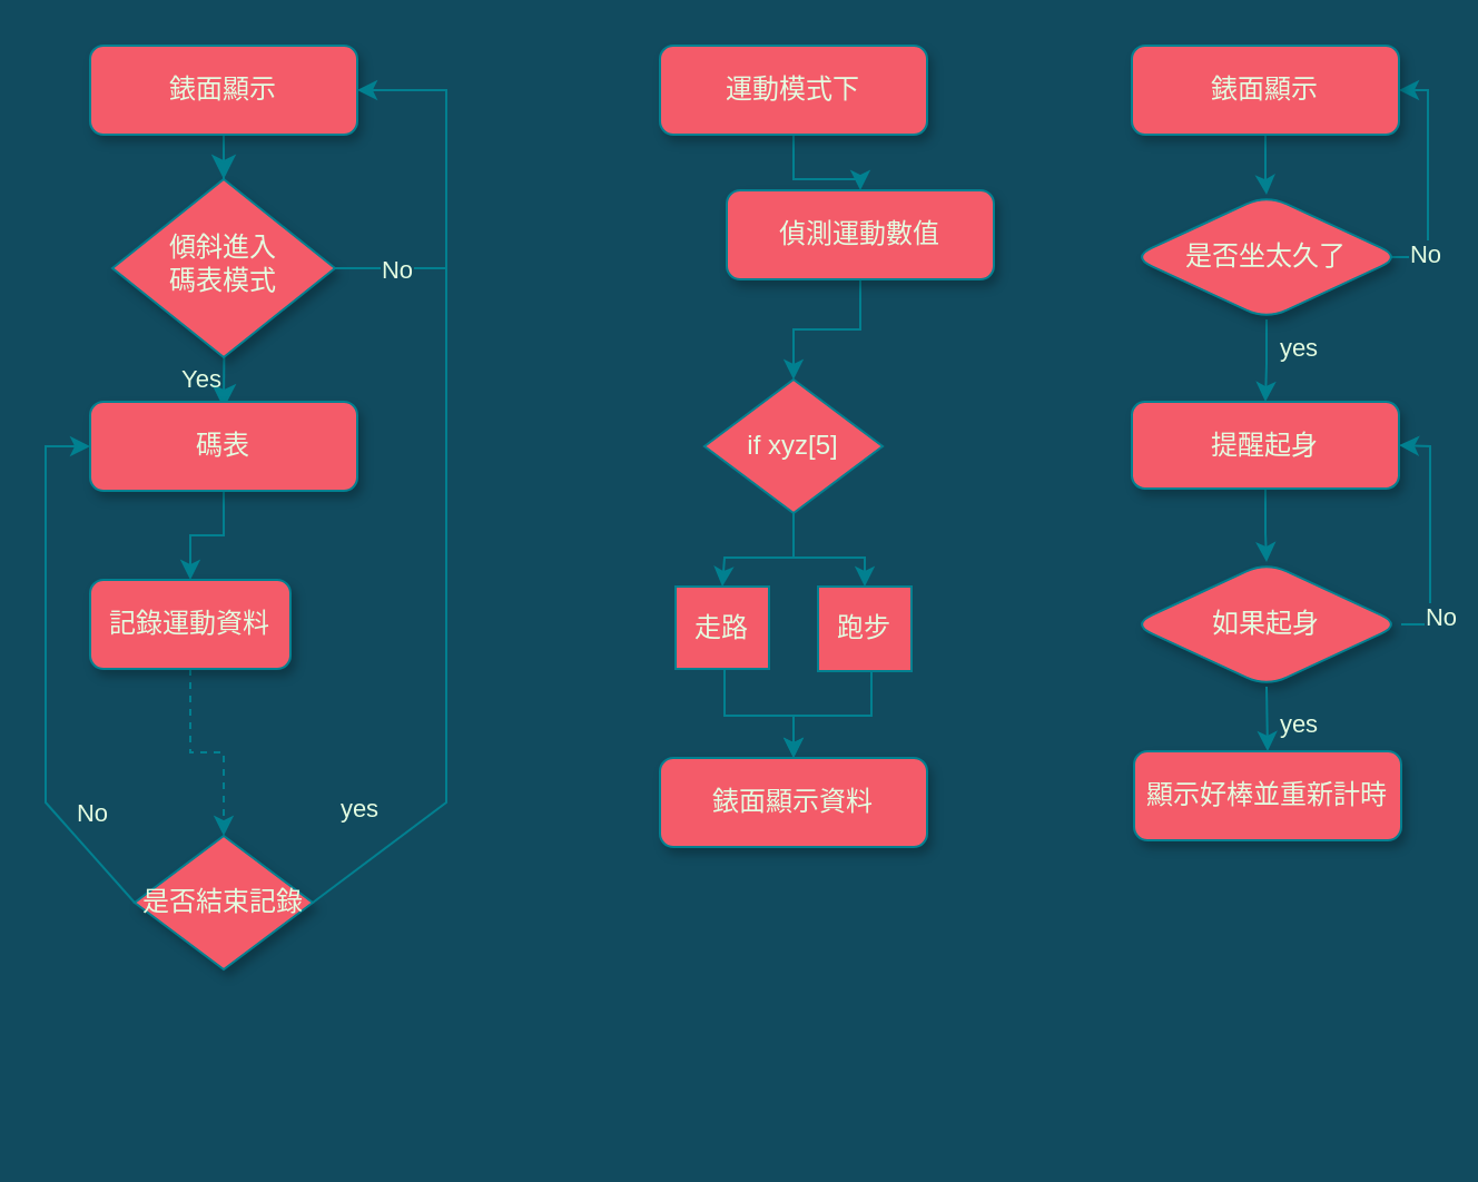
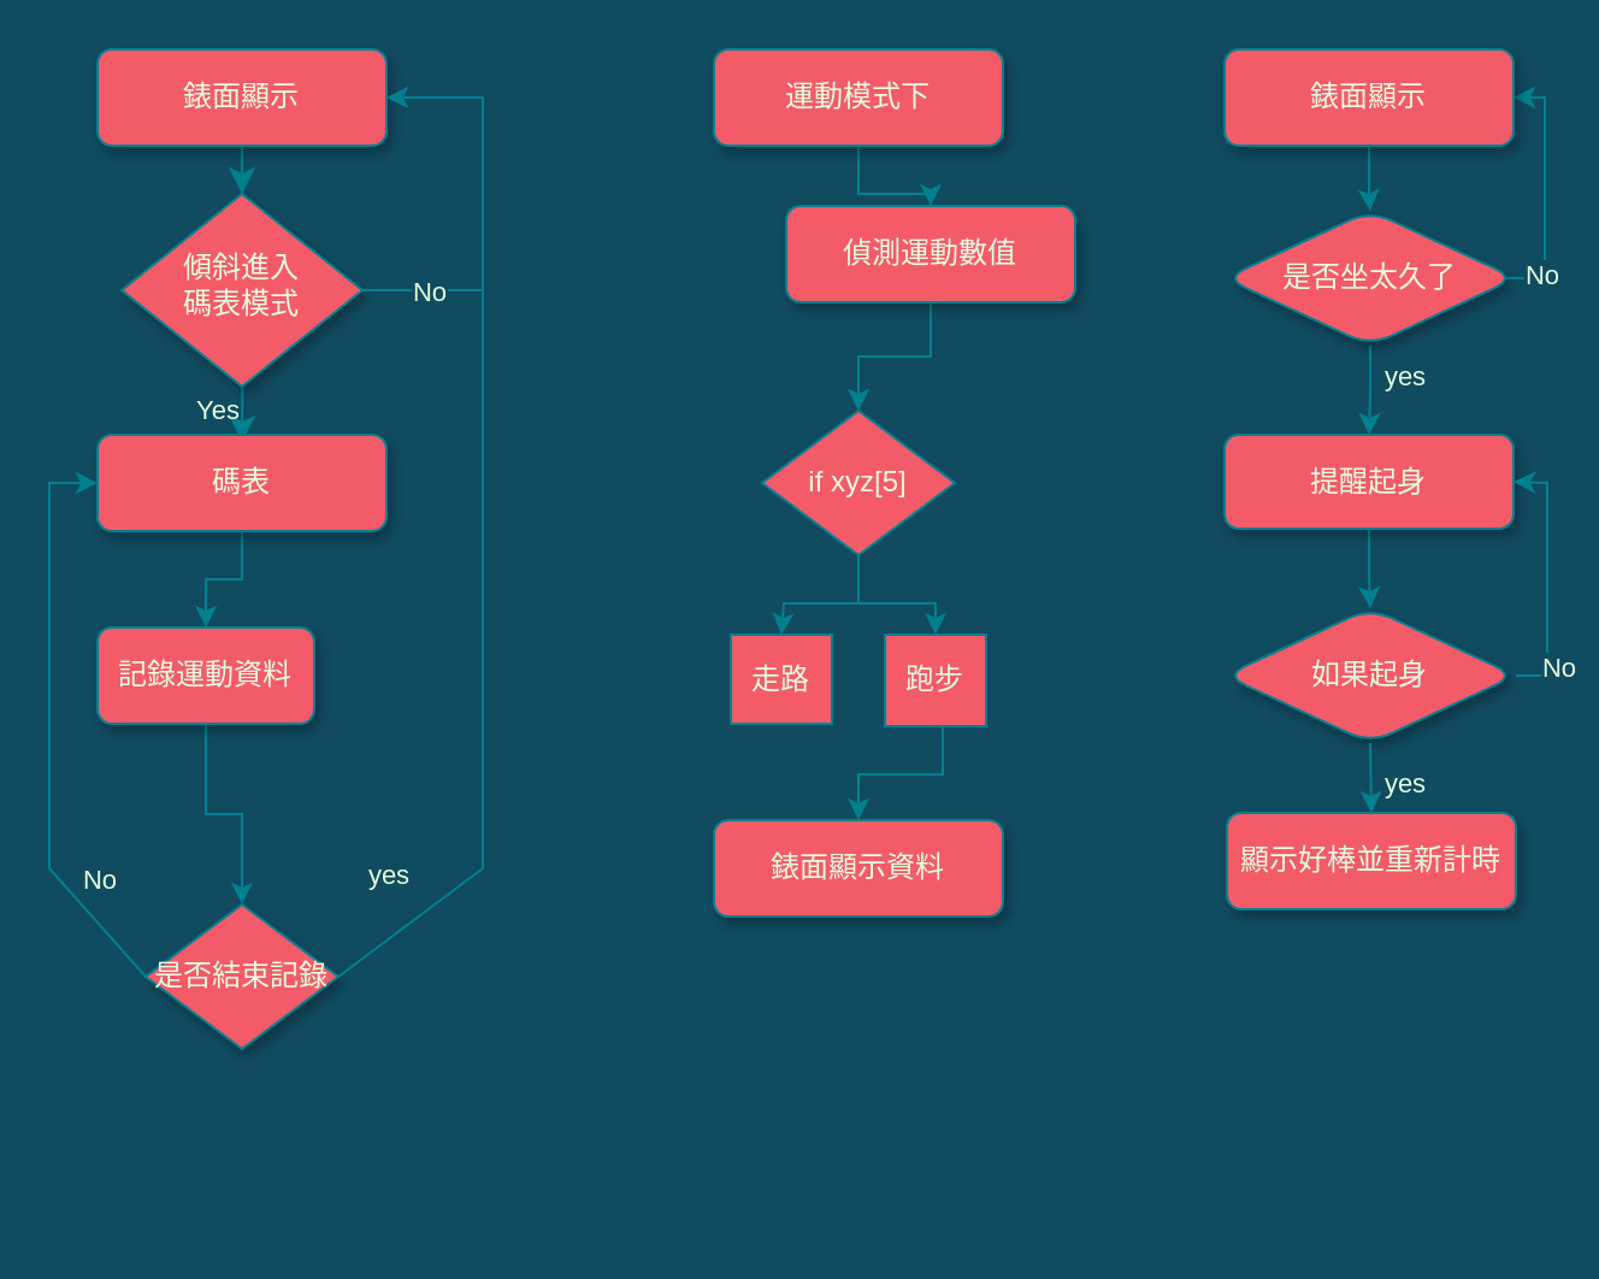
  <mxCell id="0" />
  <mxCell id="1" parent="0" />
  <mxCell id="2" value="" style="endArrow=classic;html=1;rounded=0;strokeColor=#028090;fontColor=#E4FDE1;fillColor=#F45B69;entryX=1;entryY=0.5;entryDx=0;entryDy=0;exitX=0.942;exitY=0.5;exitDx=0;exitDy=0;exitPerimeter=0;" edge="1" parent="1" source="34" target="32"><mxGeometry width="50" height="50" relative="1" as="geometry"><mxPoint x="492" y="249" as="sourcePoint" /><mxPoint x="542" y="199" as="targetPoint" /><Array as="points"><mxPoint x="641" y="115" /><mxPoint x="641" y="40" /></Array></mxGeometry></mxCell>
  <mxCell id="3" value="" style="rounded=0;html=1;jettySize=auto;orthogonalLoop=1;fontSize=11;endArrow=classic;endFill=1;endSize=8;strokeWidth=1;shadow=0;labelBackgroundColor=none;edgeStyle=orthogonalEdgeStyle;fontColor=#E4FDE1;labelBorderColor=none;strokeColor=#028090;" parent="1" source="4" target="6" edge="1"><mxGeometry relative="1" as="geometry" /></mxCell>
  <mxCell id="4" value="錶面顯示" style="rounded=1;whiteSpace=wrap;html=1;fontSize=12;glass=0;strokeWidth=1;shadow=1;fontColor=#E4FDE1;strokeColor=#028090;fillColor=#F45B69;" parent="1" vertex="1"><mxGeometry x="40" y="20" width="120" height="40" as="geometry" /></mxCell>
  <mxCell id="5" value="Yes" style="edgeStyle=orthogonalEdgeStyle;rounded=0;html=1;jettySize=auto;orthogonalLoop=1;fontSize=11;endArrow=classic;endFill=1;endSize=8;strokeWidth=1;shadow=0;labelBackgroundColor=none;exitX=0.502;exitY=0.983;exitDx=0;exitDy=0;exitPerimeter=0;fontColor=#E4FDE1;labelBorderColor=none;strokeColor=#028090;" parent="1" source="6" edge="1"><mxGeometry x="-0.06" y="-10" relative="1" as="geometry"><mxPoint as="offset" /><mxPoint x="100" y="163" as="sourcePoint" /><mxPoint x="100" y="183" as="targetPoint" /></mxGeometry></mxCell>
  <mxCell id="6" value="傾斜進入&lt;br&gt;碼表模式" style="rhombus;whiteSpace=wrap;html=1;shadow=1;fontFamily=Helvetica;fontSize=12;align=center;strokeWidth=1;spacing=6;spacingTop=-4;fontColor=#E4FDE1;strokeColor=#028090;fillColor=#F45B69;" parent="1" vertex="1"><mxGeometry x="50" y="80" width="100" height="80" as="geometry" /></mxCell>
  <mxCell id="7" value="" style="edgeStyle=orthogonalEdgeStyle;rounded=0;orthogonalLoop=1;jettySize=auto;html=1;fontColor=#E4FDE1;labelBorderColor=none;strokeColor=#028090;labelBackgroundColor=#114B5F;" edge="1" parent="1" source="8" target="10"><mxGeometry relative="1" as="geometry" /></mxCell>
  <mxCell id="8" value="碼表" style="rounded=1;whiteSpace=wrap;html=1;fontSize=12;glass=0;strokeWidth=1;shadow=1;fontColor=#E4FDE1;strokeColor=#028090;fillColor=#F45B69;" parent="1" vertex="1"><mxGeometry x="40" y="180" width="120" height="40" as="geometry" /></mxCell>
- <mxCell id="9" value="" style="edgeStyle=orthogonalEdgeStyle;rounded=0;orthogonalLoop=1;jettySize=auto;html=1;fontColor=#E4FDE1;labelBorderColor=none;strokeColor=#028090;labelBackgroundColor=#114B5F;dashed=1;" edge="1" parent="1" source="10" target="11"><mxGeometry relative="1" as="geometry" /></mxCell>
+ <mxCell id="9" value="" style="edgeStyle=orthogonalEdgeStyle;rounded=0;orthogonalLoop=1;jettySize=auto;html=1;fontColor=#E4FDE1;labelBorderColor=none;strokeColor=#028090;labelBackgroundColor=#114B5F;" edge="1" parent="1" source="10" target="11"><mxGeometry relative="1" as="geometry" /></mxCell>
  <mxCell id="10" value="記錄運動資料" style="rounded=1;whiteSpace=wrap;html=1;fontSize=12;glass=0;strokeWidth=1;shadow=1;fontColor=#E4FDE1;strokeColor=#028090;fillColor=#F45B69;" vertex="1" parent="1"><mxGeometry x="40" y="260" width="90" height="40" as="geometry" /></mxCell>
  <mxCell id="11" value="是否結束記錄" style="rhombus;whiteSpace=wrap;html=1;rounded=0;glass=0;strokeWidth=1;shadow=1;fontColor=#E4FDE1;strokeColor=#028090;fillColor=#F45B69;" vertex="1" parent="1"><mxGeometry x="60" y="375" width="80" height="60" as="geometry" /></mxCell>
  <mxCell id="12" value="" style="endArrow=classic;html=1;rounded=0;entryX=1;entryY=0.5;entryDx=0;entryDy=0;exitX=1;exitY=0.5;exitDx=0;exitDy=0;fontColor=#E4FDE1;labelBorderColor=none;strokeColor=#028090;labelBackgroundColor=#114B5F;" edge="1" parent="1" source="11" target="4"><mxGeometry width="50" height="50" relative="1" as="geometry"><mxPoint x="130" y="440" as="sourcePoint" /><mxPoint x="200" y="120" as="targetPoint" /><Array as="points"><mxPoint x="200" y="360" /><mxPoint x="200" y="40" /></Array></mxGeometry></mxCell>
  <mxCell id="13" value="yes" style="edgeLabel;html=1;align=center;verticalAlign=middle;resizable=0;points=[];fontColor=#E4FDE1;labelBorderColor=none;labelBackgroundColor=#114B5F;" vertex="1" connectable="0" parent="12"><mxGeometry x="0.804" y="4" relative="1" as="geometry"><mxPoint x="-36" y="319" as="offset" /></mxGeometry></mxCell>
  <mxCell id="14" value="" style="endArrow=none;html=1;rounded=0;exitX=1;exitY=0.5;exitDx=0;exitDy=0;fontColor=#E4FDE1;labelBorderColor=none;strokeColor=#028090;labelBackgroundColor=#114B5F;" edge="1" parent="1" source="6"><mxGeometry width="50" height="50" relative="1" as="geometry"><mxPoint x="200" y="220" as="sourcePoint" /><mxPoint x="200" y="120" as="targetPoint" /></mxGeometry></mxCell>
  <mxCell id="15" value="No" style="edgeLabel;html=1;align=center;verticalAlign=middle;resizable=0;points=[];fontColor=#E4FDE1;labelBorderColor=none;labelBackgroundColor=#114B5F;" vertex="1" connectable="0" parent="14"><mxGeometry x="0.076" relative="1" as="geometry"><mxPoint as="offset" /></mxGeometry></mxCell>
  <mxCell id="16" value="" style="endArrow=classic;html=1;rounded=0;exitX=0;exitY=0.5;exitDx=0;exitDy=0;entryX=0;entryY=0.5;entryDx=0;entryDy=0;fontColor=#E4FDE1;labelBorderColor=none;strokeColor=#028090;labelBackgroundColor=#114B5F;" edge="1" parent="1" source="11" target="8"><mxGeometry width="50" height="50" relative="1" as="geometry"><mxPoint x="140" y="290" as="sourcePoint" /><mxPoint x="190" y="240" as="targetPoint" /><Array as="points"><mxPoint x="20" y="360" /><mxPoint x="20" y="200" /><mxPoint x="30" y="200" /></Array></mxGeometry></mxCell>
  <mxCell id="17" value="No" style="edgeLabel;html=1;align=center;verticalAlign=middle;resizable=0;points=[];fontColor=#E4FDE1;labelBorderColor=none;labelBackgroundColor=#114B5F;" vertex="1" connectable="0" parent="16"><mxGeometry x="0.596" y="1" relative="1" as="geometry"><mxPoint x="21" y="136" as="offset" /></mxGeometry></mxCell>
  <mxCell id="18" value="" style="edgeStyle=orthogonalEdgeStyle;rounded=0;orthogonalLoop=1;jettySize=auto;html=1;strokeColor=#028090;fontColor=#E4FDE1;fillColor=#F45B69;" edge="1" parent="1" source="19" target="21"><mxGeometry relative="1" as="geometry" /></mxCell>
  <mxCell id="19" value="運動模式下" style="rounded=1;whiteSpace=wrap;html=1;fontSize=12;glass=0;strokeWidth=1;shadow=1;fontColor=#E4FDE1;strokeColor=#028090;fillColor=#F45B69;" vertex="1" parent="1"><mxGeometry x="296" y="20" width="120" height="40" as="geometry" /></mxCell>
  <mxCell id="20" value="" style="edgeStyle=orthogonalEdgeStyle;rounded=0;orthogonalLoop=1;jettySize=auto;html=1;strokeColor=#028090;fontColor=#E4FDE1;fillColor=#F45B69;" edge="1" parent="1" source="21" target="24"><mxGeometry relative="1" as="geometry"><mxPoint x="356" y="181" as="targetPoint" /></mxGeometry></mxCell>
  <mxCell id="21" value="偵測運動數值" style="rounded=1;whiteSpace=wrap;html=1;fontSize=12;glass=0;strokeWidth=1;shadow=1;fontColor=#E4FDE1;strokeColor=#028090;fillColor=#F45B69;" vertex="1" parent="1"><mxGeometry x="326" y="85" width="120" height="40" as="geometry" /></mxCell>
  <mxCell id="22" value="錶面顯示資料" style="rounded=1;whiteSpace=wrap;html=1;fontSize=12;glass=0;strokeWidth=1;shadow=1;fontColor=#E4FDE1;strokeColor=#028090;fillColor=#F45B69;" vertex="1" parent="1"><mxGeometry x="296" y="340" width="120" height="40" as="geometry" /></mxCell>
  <mxCell id="23" value="" style="edgeStyle=orthogonalEdgeStyle;rounded=0;orthogonalLoop=1;jettySize=auto;html=1;strokeColor=#028090;fontColor=#E4FDE1;fillColor=#F45B69;entryX=0.5;entryY=0;entryDx=0;entryDy=0;" edge="1" parent="1" source="24" target="29"><mxGeometry relative="1" as="geometry"><Array as="points"><mxPoint x="356" y="250" /><mxPoint x="388" y="250" /></Array></mxGeometry></mxCell>
  <mxCell id="24" value="if xyz[5]" style="rhombus;whiteSpace=wrap;html=1;strokeColor=#028090;fontColor=#E4FDE1;fillColor=#F45B69;" vertex="1" parent="1"><mxGeometry x="316" y="170" width="80" height="60" as="geometry" /></mxCell>
  <mxCell id="25" value="" style="edgeStyle=orthogonalEdgeStyle;rounded=0;orthogonalLoop=1;jettySize=auto;html=1;strokeColor=#028090;fontColor=#E4FDE1;fillColor=#F45B69;" edge="1" parent="1" source="29" target="22"><mxGeometry relative="1" as="geometry"><Array as="points"><mxPoint x="391" y="321" /><mxPoint x="356" y="321" /></Array></mxGeometry></mxCell>
- <mxCell id="26" value="" style="edgeStyle=orthogonalEdgeStyle;rounded=0;orthogonalLoop=1;jettySize=auto;html=1;strokeColor=#028090;fontColor=#E4FDE1;fillColor=#F45B69;" edge="1" parent="1" source="30" target="22"><mxGeometry relative="1" as="geometry"><Array as="points"><mxPoint x="325" y="321" /><mxPoint x="356" y="321" /></Array></mxGeometry></mxCell>
  <mxCell id="27" value="" style="endArrow=classic;html=1;rounded=0;strokeColor=#028090;fontColor=#E4FDE1;fillColor=#F45B69;entryX=0.5;entryY=0;entryDx=0;entryDy=0;exitX=0.5;exitY=1;exitDx=0;exitDy=0;" edge="1" parent="1" source="24" target="30"><mxGeometry width="50" height="50" relative="1" as="geometry"><mxPoint x="372" y="274" as="sourcePoint" /><mxPoint x="422" y="224" as="targetPoint" /><Array as="points"><mxPoint x="356" y="250" /><mxPoint x="325" y="250" /></Array></mxGeometry></mxCell>
  <mxCell id="28" value="" style="group" vertex="1" connectable="0" parent="1"><mxGeometry x="303" y="263" width="106" height="38" as="geometry" /></mxCell>
  <mxCell id="29" value="跑步" style="rounded=0;whiteSpace=wrap;html=1;strokeColor=#028090;fontColor=#E4FDE1;fillColor=#F45B69;" vertex="1" parent="28"><mxGeometry x="64" width="42" height="38" as="geometry" /></mxCell>
  <mxCell id="30" value="走路" style="rounded=0;whiteSpace=wrap;html=1;strokeColor=#028090;fontColor=#E4FDE1;fillColor=#F45B69;" vertex="1" parent="28"><mxGeometry width="42" height="37" as="geometry" /></mxCell>
  <mxCell id="31" value="" style="edgeStyle=orthogonalEdgeStyle;rounded=0;orthogonalLoop=1;jettySize=auto;html=1;strokeColor=#028090;fontColor=#E4FDE1;fillColor=#F45B69;" edge="1" parent="1" source="32" target="34"><mxGeometry relative="1" as="geometry" /></mxCell>
  <mxCell id="32" value="錶面顯示" style="rounded=1;whiteSpace=wrap;html=1;fontSize=12;glass=0;strokeWidth=1;shadow=1;fontColor=#E4FDE1;strokeColor=#028090;fillColor=#F45B69;" vertex="1" parent="1"><mxGeometry x="508" y="20" width="120" height="40" as="geometry" /></mxCell>
  <mxCell id="33" value="" style="edgeStyle=orthogonalEdgeStyle;rounded=0;orthogonalLoop=1;jettySize=auto;html=1;strokeColor=#028090;fontColor=#E4FDE1;fillColor=#F45B69;" edge="1" parent="1" source="34" target="36"><mxGeometry relative="1" as="geometry" /></mxCell>
  <mxCell id="34" value="是否坐太久了" style="rhombus;whiteSpace=wrap;html=1;fillColor=#F45B69;strokeColor=#028090;fontColor=#E4FDE1;rounded=1;glass=0;strokeWidth=1;shadow=1;" vertex="1" parent="1"><mxGeometry x="508" y="87" width="121" height="56" as="geometry" /></mxCell>
  <mxCell id="35" value="" style="edgeStyle=orthogonalEdgeStyle;rounded=0;orthogonalLoop=1;jettySize=auto;html=1;strokeColor=#028090;fontColor=#E4FDE1;fillColor=#F45B69;" edge="1" parent="1" source="36" target="37"><mxGeometry relative="1" as="geometry"><mxPoint x="577.241" y="266.015" as="targetPoint" /><Array as="points" /></mxGeometry></mxCell>
  <mxCell id="36" value="提醒起身" style="whiteSpace=wrap;html=1;fillColor=#F45B69;strokeColor=#028090;fontColor=#E4FDE1;rounded=1;glass=0;strokeWidth=1;shadow=1;" vertex="1" parent="1"><mxGeometry x="508" y="180" width="120" height="39" as="geometry" /></mxCell>
  <mxCell id="37" value="如果起身" style="rhombus;whiteSpace=wrap;html=1;fillColor=#F45B69;strokeColor=#028090;fontColor=#E4FDE1;rounded=1;glass=0;strokeWidth=1;shadow=1;" vertex="1" parent="1"><mxGeometry x="508" y="252" width="121" height="56" as="geometry" /></mxCell>
  <mxCell id="38" value="顯示好棒並重新計時" style="rounded=1;whiteSpace=wrap;html=1;fontSize=12;glass=0;strokeWidth=1;shadow=1;fontColor=#E4FDE1;strokeColor=#028090;fillColor=#F45B69;" vertex="1" parent="1"><mxGeometry x="509" y="337" width="120" height="40" as="geometry" /></mxCell>
  <mxCell id="39" value="" style="endArrow=classic;html=1;rounded=0;strokeColor=#028090;fontColor=#E4FDE1;fillColor=#F45B69;exitX=1;exitY=0.5;exitDx=0;exitDy=0;entryX=1;entryY=0.5;entryDx=0;entryDy=0;" edge="1" parent="1" source="37" target="36"><mxGeometry width="50" height="50" relative="1" as="geometry"><mxPoint x="474" y="238" as="sourcePoint" /><mxPoint x="666" y="171" as="targetPoint" /><Array as="points"><mxPoint x="642" y="280" /><mxPoint x="642" y="200" /></Array></mxGeometry></mxCell>
  <mxCell id="40" value="" style="endArrow=classic;html=1;rounded=0;strokeColor=#028090;fontColor=#E4FDE1;fillColor=#F45B69;entryX=0.5;entryY=0;entryDx=0;entryDy=0;exitX=0.5;exitY=1;exitDx=0;exitDy=0;" edge="1" parent="1" source="37" target="38"><mxGeometry width="50" height="50" relative="1" as="geometry"><mxPoint x="542" y="238" as="sourcePoint" /><mxPoint x="592" y="188" as="targetPoint" /></mxGeometry></mxCell>
  <mxCell id="41" value="yes" style="edgeLabel;html=1;align=center;verticalAlign=middle;resizable=0;points=[];fontColor=#E4FDE1;labelBorderColor=none;labelBackgroundColor=#114B5F;" vertex="1" connectable="0" parent="1"><mxGeometry x="171" y="367.001" as="geometry"><mxPoint x="411" y="-43" as="offset" /></mxGeometry></mxCell>
  <mxCell id="42" value="yes" style="edgeLabel;html=1;align=center;verticalAlign=middle;resizable=0;points=[];fontColor=#E4FDE1;labelBorderColor=none;labelBackgroundColor=#114B5F;" vertex="1" connectable="0" parent="1"><mxGeometry x="171" y="198.001" as="geometry"><mxPoint x="411" y="-43" as="offset" /></mxGeometry></mxCell>
  <mxCell id="43" value="No" style="edgeLabel;html=1;align=center;verticalAlign=middle;resizable=0;points=[];fontColor=#E4FDE1;labelBorderColor=none;labelBackgroundColor=#114B5F;" vertex="1" connectable="0" parent="1"><mxGeometry x="260" y="304.998" as="geometry"><mxPoint x="379" y="-191" as="offset" /></mxGeometry></mxCell>
  <mxCell id="44" value="No" style="edgeLabel;html=1;align=center;verticalAlign=middle;resizable=0;points=[];fontColor=#E4FDE1;labelBorderColor=none;labelBackgroundColor=#114B5F;" vertex="1" connectable="0" parent="1"><mxGeometry x="218" y="508.998" as="geometry"><mxPoint x="428" y="-232" as="offset" /></mxGeometry></mxCell>
